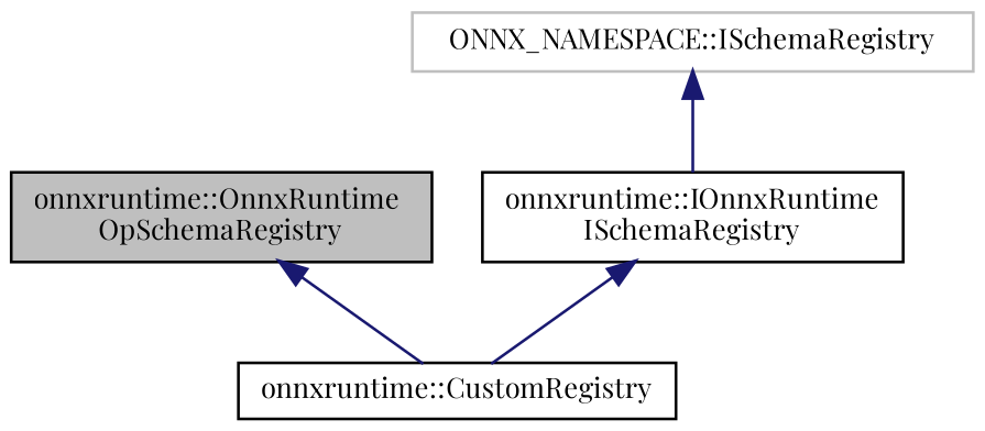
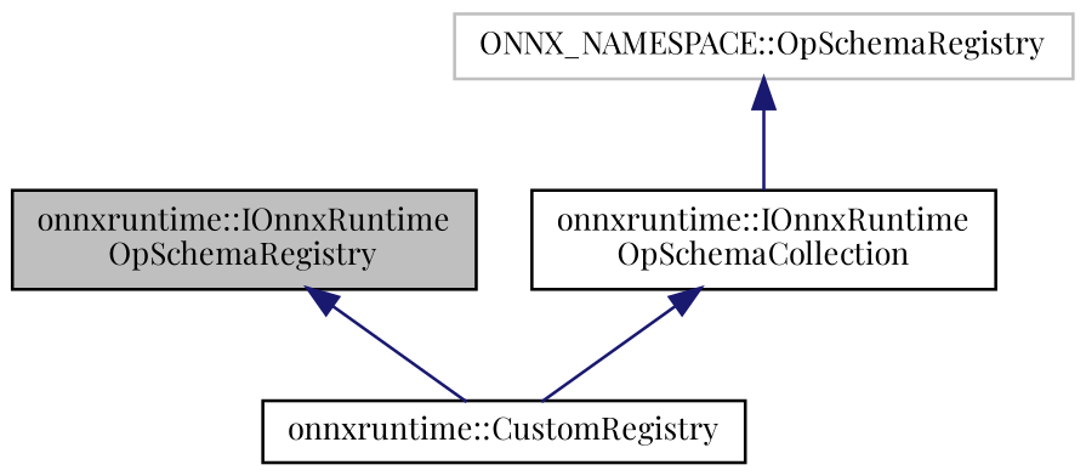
  digraph {
    fontname="Playfair Display"
    node [color=black fillcolor=white fontname="Playfair Display" fontsize=10 shape=record style=filled]
    edge [color=midnightblue dir=back fontname="Playfair Display" fontsize=10 labelfontname=Helvetica labelfontsize=10 style=solid]
-   n1 [fillcolor=grey75 fontcolor=black height=0.2 label="onnxruntime::OnnxRuntime\lOpSchemaRegistry" width=0.4]
+   n1 [fillcolor=grey75 fontcolor=black height=0.2 label="onnxruntime::IOnnxRuntime\lOpSchemaRegistry" width=0.4]
    n2 [height=0.2 label="onnxruntime::CustomRegistry" width=0.4]
-   n3 [height=0.2 label="onnxruntime::IOnnxRuntime\lISchemaRegistry" width=0.4]
-   n4 [color=grey75 height=0.2 label="ONNX_NAMESPACE::ISchemaRegistry" width=0.4]
+   n3 [height=0.2 label="onnxruntime::IOnnxRuntime\lOpSchemaCollection" width=0.4]
+   n4 [color=grey75 height=0.2 label="ONNX_NAMESPACE::OpSchemaRegistry" width=0.4]
    n1 -> n2
    n3 -> n2
    n4 -> n3
  }
